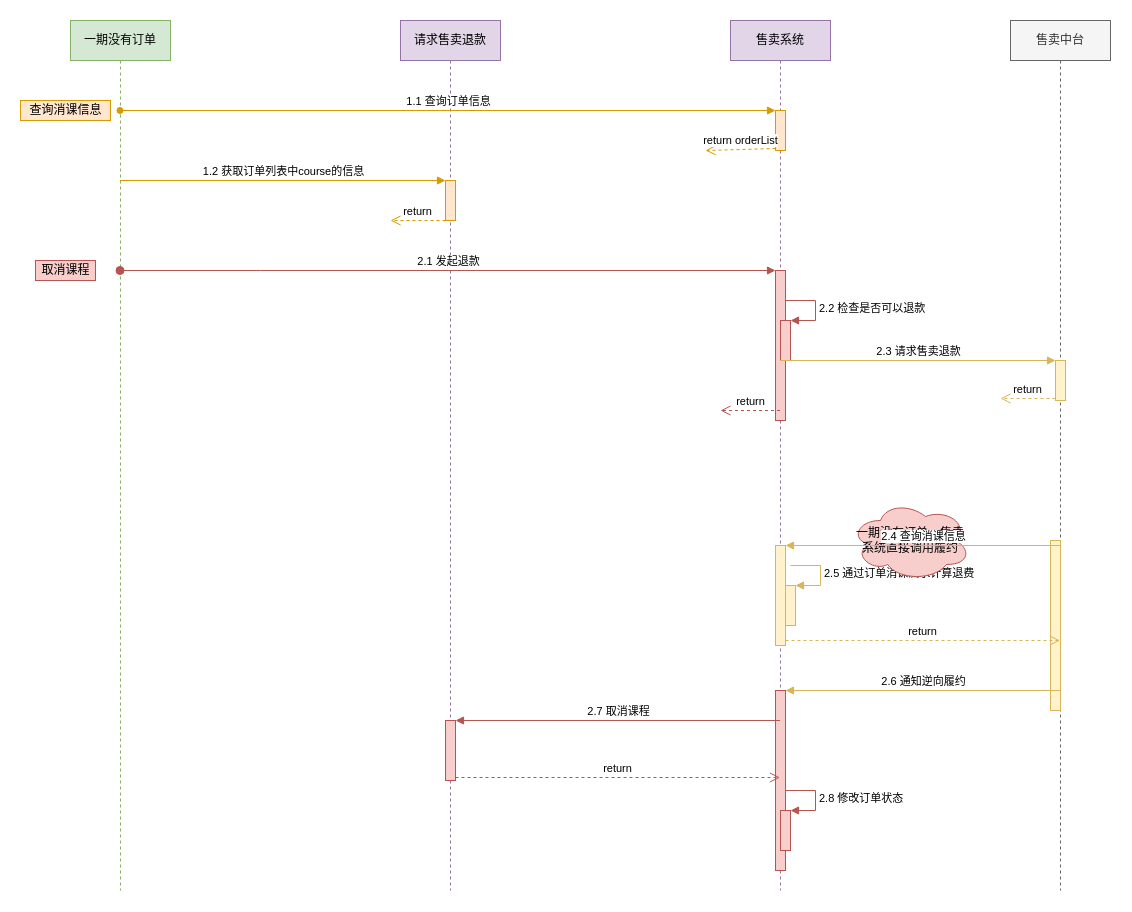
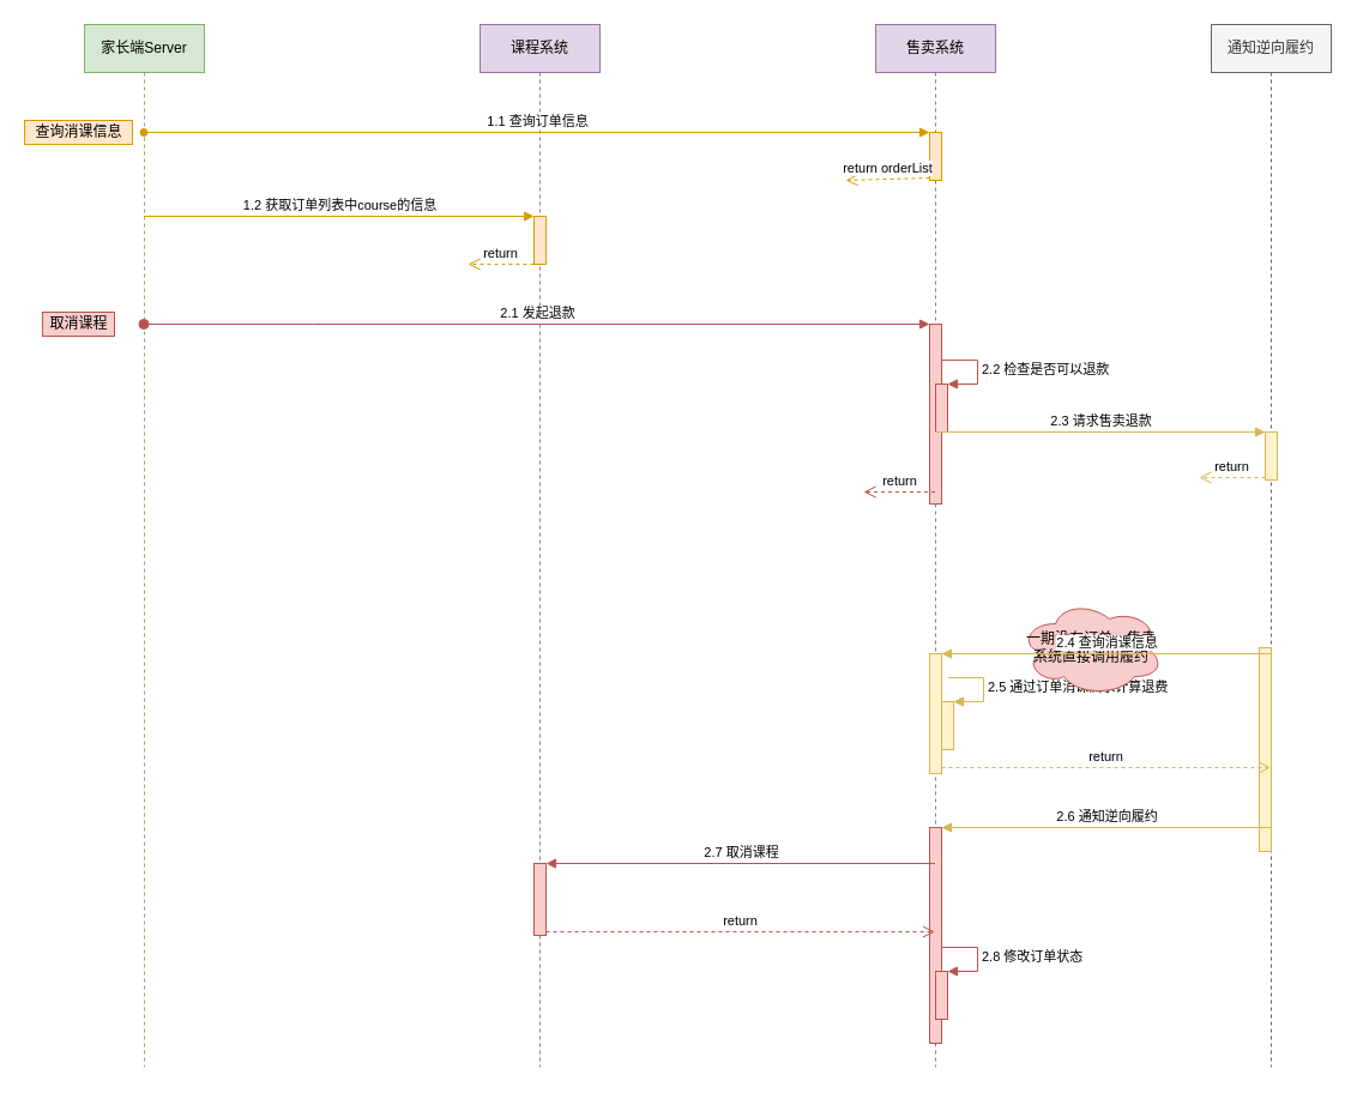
  <mxCell id="0" />
  <mxCell id="1" parent="0" />
- <mxCell id="2" value="一期没有订单" style="shape=umlLifeline;perimeter=lifelinePerimeter;whiteSpace=wrap;html=1;container=1;collapsible=0;recursiveResize=0;outlineConnect=0;fillColor=#d5e8d4;strokeColor=#82b366;" vertex="1" parent="1"><mxGeometry x="70" y="20" width="100" height="870" as="geometry" /></mxCell>
- <mxCell id="3" value="请求售卖退款" style="shape=umlLifeline;perimeter=lifelinePerimeter;whiteSpace=wrap;html=1;container=1;collapsible=0;recursiveResize=0;outlineConnect=0;fillColor=#e1d5e7;strokeColor=#9673a6;" vertex="1" parent="1"><mxGeometry x="400" y="20" width="100" height="870" as="geometry" /></mxCell>
+ <mxCell id="2" value="家长端Server" style="shape=umlLifeline;perimeter=lifelinePerimeter;whiteSpace=wrap;html=1;container=1;collapsible=0;recursiveResize=0;outlineConnect=0;fillColor=#d5e8d4;strokeColor=#82b366;" vertex="1" parent="1"><mxGeometry x="70" y="20" width="100" height="870" as="geometry" /></mxCell>
+ <mxCell id="3" value="课程系统" style="shape=umlLifeline;perimeter=lifelinePerimeter;whiteSpace=wrap;html=1;container=1;collapsible=0;recursiveResize=0;outlineConnect=0;fillColor=#e1d5e7;strokeColor=#9673a6;" vertex="1" parent="1"><mxGeometry x="400" y="20" width="100" height="870" as="geometry" /></mxCell>
  <mxCell id="4" value="" style="html=1;points=[];perimeter=orthogonalPerimeter;fillColor=#ffe6cc;strokeColor=#d79b00;" vertex="1" parent="3"><mxGeometry x="45" y="160" width="10" height="40" as="geometry" /></mxCell>
  <mxCell id="5" value="return" style="html=1;verticalAlign=bottom;endArrow=open;dashed=1;endSize=8;rounded=0;fillColor=#ffe6cc;strokeColor=#d79b00;" edge="1" source="4" parent="3"><mxGeometry relative="1" as="geometry"><mxPoint x="-10" y="200" as="targetPoint" /></mxGeometry></mxCell>
  <mxCell id="6" value="" style="html=1;points=[];perimeter=orthogonalPerimeter;fillColor=#f8cecc;strokeColor=#b85450;" vertex="1" parent="3"><mxGeometry x="45" y="700" width="10" height="60" as="geometry" /></mxCell>
  <mxCell id="7" value="售卖系统" style="shape=umlLifeline;perimeter=lifelinePerimeter;whiteSpace=wrap;html=1;container=1;collapsible=0;recursiveResize=0;outlineConnect=0;fillColor=#e1d5e7;strokeColor=#9673a6;" vertex="1" parent="1"><mxGeometry x="730" y="20" width="100" height="870" as="geometry" /></mxCell>
  <mxCell id="8" value="" style="html=1;points=[];perimeter=orthogonalPerimeter;fillColor=#ffe6cc;strokeColor=#d79b00;" vertex="1" parent="7"><mxGeometry x="45" y="90" width="10" height="40" as="geometry" /></mxCell>
  <mxCell id="9" value="return orderList" style="html=1;verticalAlign=bottom;endArrow=open;dashed=1;endSize=8;exitX=0;exitY=0.95;rounded=0;fillColor=#ffe6cc;strokeColor=#d79b00;" edge="1" source="8" parent="7"><mxGeometry relative="1" as="geometry"><mxPoint x="-25" y="130" as="targetPoint" /></mxGeometry></mxCell>
  <mxCell id="10" value="" style="html=1;points=[];perimeter=orthogonalPerimeter;fillColor=#f8cecc;strokeColor=#b85450;" vertex="1" parent="7"><mxGeometry x="45" y="250" width="10" height="150" as="geometry" /></mxCell>
  <mxCell id="11" value="" style="html=1;points=[];perimeter=orthogonalPerimeter;fillColor=#f8cecc;strokeColor=#b85450;" vertex="1" parent="7"><mxGeometry x="50" y="300" width="10" height="40" as="geometry" /></mxCell>
  <mxCell id="12" value="2.2 检查是否可以退款" style="edgeStyle=orthogonalEdgeStyle;html=1;align=left;spacingLeft=2;endArrow=block;rounded=0;entryX=1;entryY=0;fillColor=#f8cecc;strokeColor=#b85450;" edge="1" target="11" parent="7"><mxGeometry relative="1" as="geometry"><mxPoint x="55" y="280" as="sourcePoint" /><Array as="points"><mxPoint x="85" y="280" /></Array></mxGeometry></mxCell>
  <mxCell id="13" value="" style="html=1;points=[];perimeter=orthogonalPerimeter;fillColor=#f8cecc;strokeColor=#b85450;" vertex="1" parent="7"><mxGeometry x="45" y="670" width="10" height="180" as="geometry" /></mxCell>
  <mxCell id="14" value="" style="html=1;points=[];perimeter=orthogonalPerimeter;fillColor=#fff2cc;strokeColor=#d6b656;" vertex="1" parent="7"><mxGeometry x="45" y="525" width="10" height="100" as="geometry" /></mxCell>
  <mxCell id="15" value="" style="html=1;points=[];perimeter=orthogonalPerimeter;fillColor=#fff2cc;strokeColor=#d6b656;" vertex="1" parent="7"><mxGeometry x="55" y="565" width="10" height="40" as="geometry" /></mxCell>
  <mxCell id="16" value="2.5 通过订单消课流水计算退费" style="edgeStyle=orthogonalEdgeStyle;html=1;align=left;spacingLeft=2;endArrow=block;rounded=0;entryX=1;entryY=0;fillColor=#fff2cc;strokeColor=#d6b656;" edge="1" target="15" parent="7"><mxGeometry relative="1" as="geometry"><mxPoint x="60" y="545" as="sourcePoint" /><Array as="points"><mxPoint x="90" y="545" /></Array></mxGeometry></mxCell>
  <mxCell id="17" value="" style="html=1;points=[];perimeter=orthogonalPerimeter;fillColor=#f8cecc;strokeColor=#b85450;" vertex="1" parent="7"><mxGeometry x="50" y="790" width="10" height="40" as="geometry" /></mxCell>
  <mxCell id="18" value="2.8 修改订单状态" style="edgeStyle=orthogonalEdgeStyle;html=1;align=left;spacingLeft=2;endArrow=block;rounded=0;entryX=1;entryY=0;fillColor=#f8cecc;strokeColor=#b85450;" edge="1" target="17" parent="7"><mxGeometry relative="1" as="geometry"><mxPoint x="55" y="770" as="sourcePoint" /><Array as="points"><mxPoint x="85" y="770" /></Array></mxGeometry></mxCell>
- <mxCell id="19" value="售卖中台" style="shape=umlLifeline;perimeter=lifelinePerimeter;whiteSpace=wrap;html=1;container=1;collapsible=0;recursiveResize=0;outlineConnect=0;fillColor=#f5f5f5;fontColor=#333333;strokeColor=#666666;" vertex="1" parent="1"><mxGeometry x="1010" y="20" width="100" height="870" as="geometry" /></mxCell>
+ <mxCell id="19" value="通知逆向履约" style="shape=umlLifeline;perimeter=lifelinePerimeter;whiteSpace=wrap;html=1;container=1;collapsible=0;recursiveResize=0;outlineConnect=0;fillColor=#f5f5f5;fontColor=#333333;strokeColor=#666666;" vertex="1" parent="1"><mxGeometry x="1010" y="20" width="100" height="870" as="geometry" /></mxCell>
  <mxCell id="20" value="" style="html=1;points=[];perimeter=orthogonalPerimeter;fillColor=#fff2cc;strokeColor=#d6b656;" vertex="1" parent="19"><mxGeometry x="45" y="340" width="10" height="40" as="geometry" /></mxCell>
  <mxCell id="21" value="return" style="html=1;verticalAlign=bottom;endArrow=open;dashed=1;endSize=8;exitX=0;exitY=0.95;rounded=0;fillColor=#fff2cc;strokeColor=#d6b656;" edge="1" source="20" parent="19"><mxGeometry relative="1" as="geometry"><mxPoint x="-10" y="378" as="targetPoint" /></mxGeometry></mxCell>
  <mxCell id="22" value="" style="html=1;points=[];perimeter=orthogonalPerimeter;fillColor=#fff2cc;strokeColor=#d6b656;" vertex="1" parent="19"><mxGeometry x="40" y="520" width="10" height="170" as="geometry" /></mxCell>
  <mxCell id="23" value="1.1 查询订单信息" style="html=1;verticalAlign=bottom;endArrow=block;entryX=0;entryY=0;rounded=0;startArrow=oval;startFill=1;fillColor=#ffe6cc;strokeColor=#d79b00;" edge="1" target="8" parent="1" source="2"><mxGeometry relative="1" as="geometry"><mxPoint x="705" y="110" as="sourcePoint" /></mxGeometry></mxCell>
  <mxCell id="24" value="1.2 获取订单列表中course的信息" style="html=1;verticalAlign=bottom;endArrow=block;entryX=0;entryY=0;rounded=0;fillColor=#ffe6cc;strokeColor=#d79b00;" edge="1" target="4" parent="1" source="2"><mxGeometry relative="1" as="geometry"><mxPoint x="375" y="180" as="sourcePoint" /></mxGeometry></mxCell>
  <mxCell id="25" value="查询消课信息" style="text;html=1;align=center;verticalAlign=middle;resizable=0;points=[];autosize=1;strokeColor=#d79b00;fillColor=#ffe6cc;" vertex="1" parent="1"><mxGeometry x="20" y="100" width="90" height="20" as="geometry" /></mxCell>
  <mxCell id="26" value="2.1 发起退款" style="html=1;verticalAlign=bottom;startArrow=oval;endArrow=block;startSize=8;rounded=0;fillColor=#f8cecc;strokeColor=#b85450;" edge="1" target="10" parent="1" source="2"><mxGeometry relative="1" as="geometry"><mxPoint x="715" y="270" as="sourcePoint" /><Array as="points"><mxPoint x="260" y="270" /></Array></mxGeometry></mxCell>
  <mxCell id="27" value="2.3 请求售卖退款" style="html=1;verticalAlign=bottom;endArrow=block;entryX=0;entryY=0;rounded=0;fillColor=#fff2cc;strokeColor=#d6b656;" edge="1" target="20" parent="1" source="7"><mxGeometry relative="1" as="geometry"><mxPoint x="985" y="360" as="sourcePoint" /></mxGeometry></mxCell>
  <mxCell id="28" value="一期没有订单，售卖系统直接调用履约" style="ellipse;shape=cloud;whiteSpace=wrap;html=1;fillColor=#f8cecc;strokeColor=#b85450;" vertex="1" parent="1"><mxGeometry x="850" y="500" width="120" height="80" as="geometry" /></mxCell>
  <mxCell id="29" value="return" style="html=1;verticalAlign=bottom;endArrow=open;dashed=1;endSize=8;rounded=0;fillColor=#f8cecc;strokeColor=#b85450;" edge="1" parent="1" source="7"><mxGeometry relative="1" as="geometry"><mxPoint x="730" y="380" as="sourcePoint" /><mxPoint x="720" y="410" as="targetPoint" /><Array as="points"><mxPoint x="750" y="410" /></Array></mxGeometry></mxCell>
  <mxCell id="30" value="2.6 通知逆向履约" style="html=1;verticalAlign=bottom;endArrow=block;entryX=1;entryY=0;rounded=0;fillColor=#fff2cc;strokeColor=#d6b656;" edge="1" target="13" parent="1"><mxGeometry relative="1" as="geometry"><mxPoint x="1059.5" y="690" as="sourcePoint" /></mxGeometry></mxCell>
  <mxCell id="31" value="2.7 取消课程" style="html=1;verticalAlign=bottom;endArrow=block;entryX=1;entryY=0;rounded=0;fillColor=#f8cecc;strokeColor=#b85450;" edge="1" target="6" parent="1"><mxGeometry relative="1" as="geometry"><mxPoint x="779.5" y="720" as="sourcePoint" /></mxGeometry></mxCell>
  <mxCell id="32" value="return" style="html=1;verticalAlign=bottom;endArrow=open;dashed=1;endSize=8;exitX=1;exitY=0.95;rounded=0;fillColor=#f8cecc;strokeColor=#b85450;" edge="1" source="6" parent="1"><mxGeometry relative="1" as="geometry"><mxPoint x="779.5" y="777" as="targetPoint" /></mxGeometry></mxCell>
  <mxCell id="33" value="2.4 查询消课信息" style="html=1;verticalAlign=bottom;endArrow=block;entryX=1;entryY=0;rounded=0;fillColor=#fff2cc;strokeColor=#d6b656;" edge="1" target="14" parent="1"><mxGeometry relative="1" as="geometry"><mxPoint x="1059.5" y="545" as="sourcePoint" /></mxGeometry></mxCell>
  <mxCell id="34" value="return" style="html=1;verticalAlign=bottom;endArrow=open;dashed=1;endSize=8;exitX=1;exitY=0.95;rounded=0;fillColor=#fff2cc;strokeColor=#d6b656;" edge="1" source="14" parent="1" target="19"><mxGeometry relative="1" as="geometry"><mxPoint x="845" y="640" as="targetPoint" /></mxGeometry></mxCell>
  <mxCell id="35" value="取消课程" style="text;html=1;align=center;verticalAlign=middle;resizable=0;points=[];autosize=1;strokeColor=#b85450;fillColor=#f8cecc;" vertex="1" parent="1"><mxGeometry x="35" y="260" width="60" height="20" as="geometry" /></mxCell>
